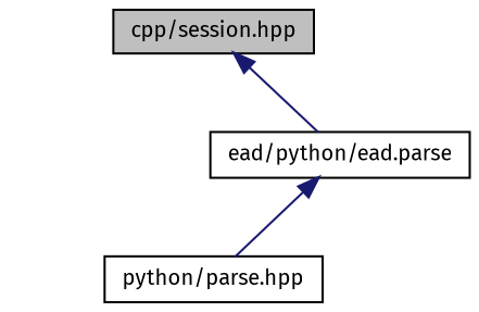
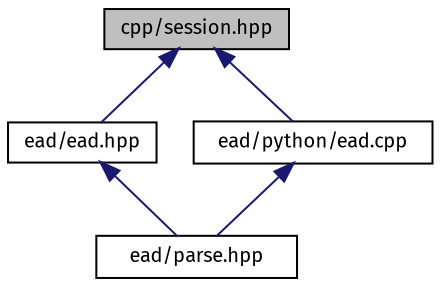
  digraph {
    fontname="Fira Sans"
    node [color=black fillcolor=white fontname="Fira Sans" fontsize=10 shape=record style=filled]
    edge [color=midnightblue dir=back fontname="Fira Sans" fontsize=10 labelfontname=Helvetica labelfontsize=10 style=solid]
    n1 [fillcolor=grey75 fontcolor=black height=0.2 label="cpp/session.hpp" width=0.4]
-   n3 [height=0.2 label="ead/python/ead.parse" width=0.4]
-   n4 [height=0.2 label="python/parse.hpp" width=0.4]
+   n2 [height=0.2 label="ead/ead.hpp" width=0.4]
+   n3 [height=0.2 label="ead/python/ead.cpp" width=0.4]
+   n4 [height=0.2 label="ead/parse.hpp" width=0.4]
+   n1 -> n2
    n1 -> n3
+   n2 -> n4
    n3 -> n4
  }
